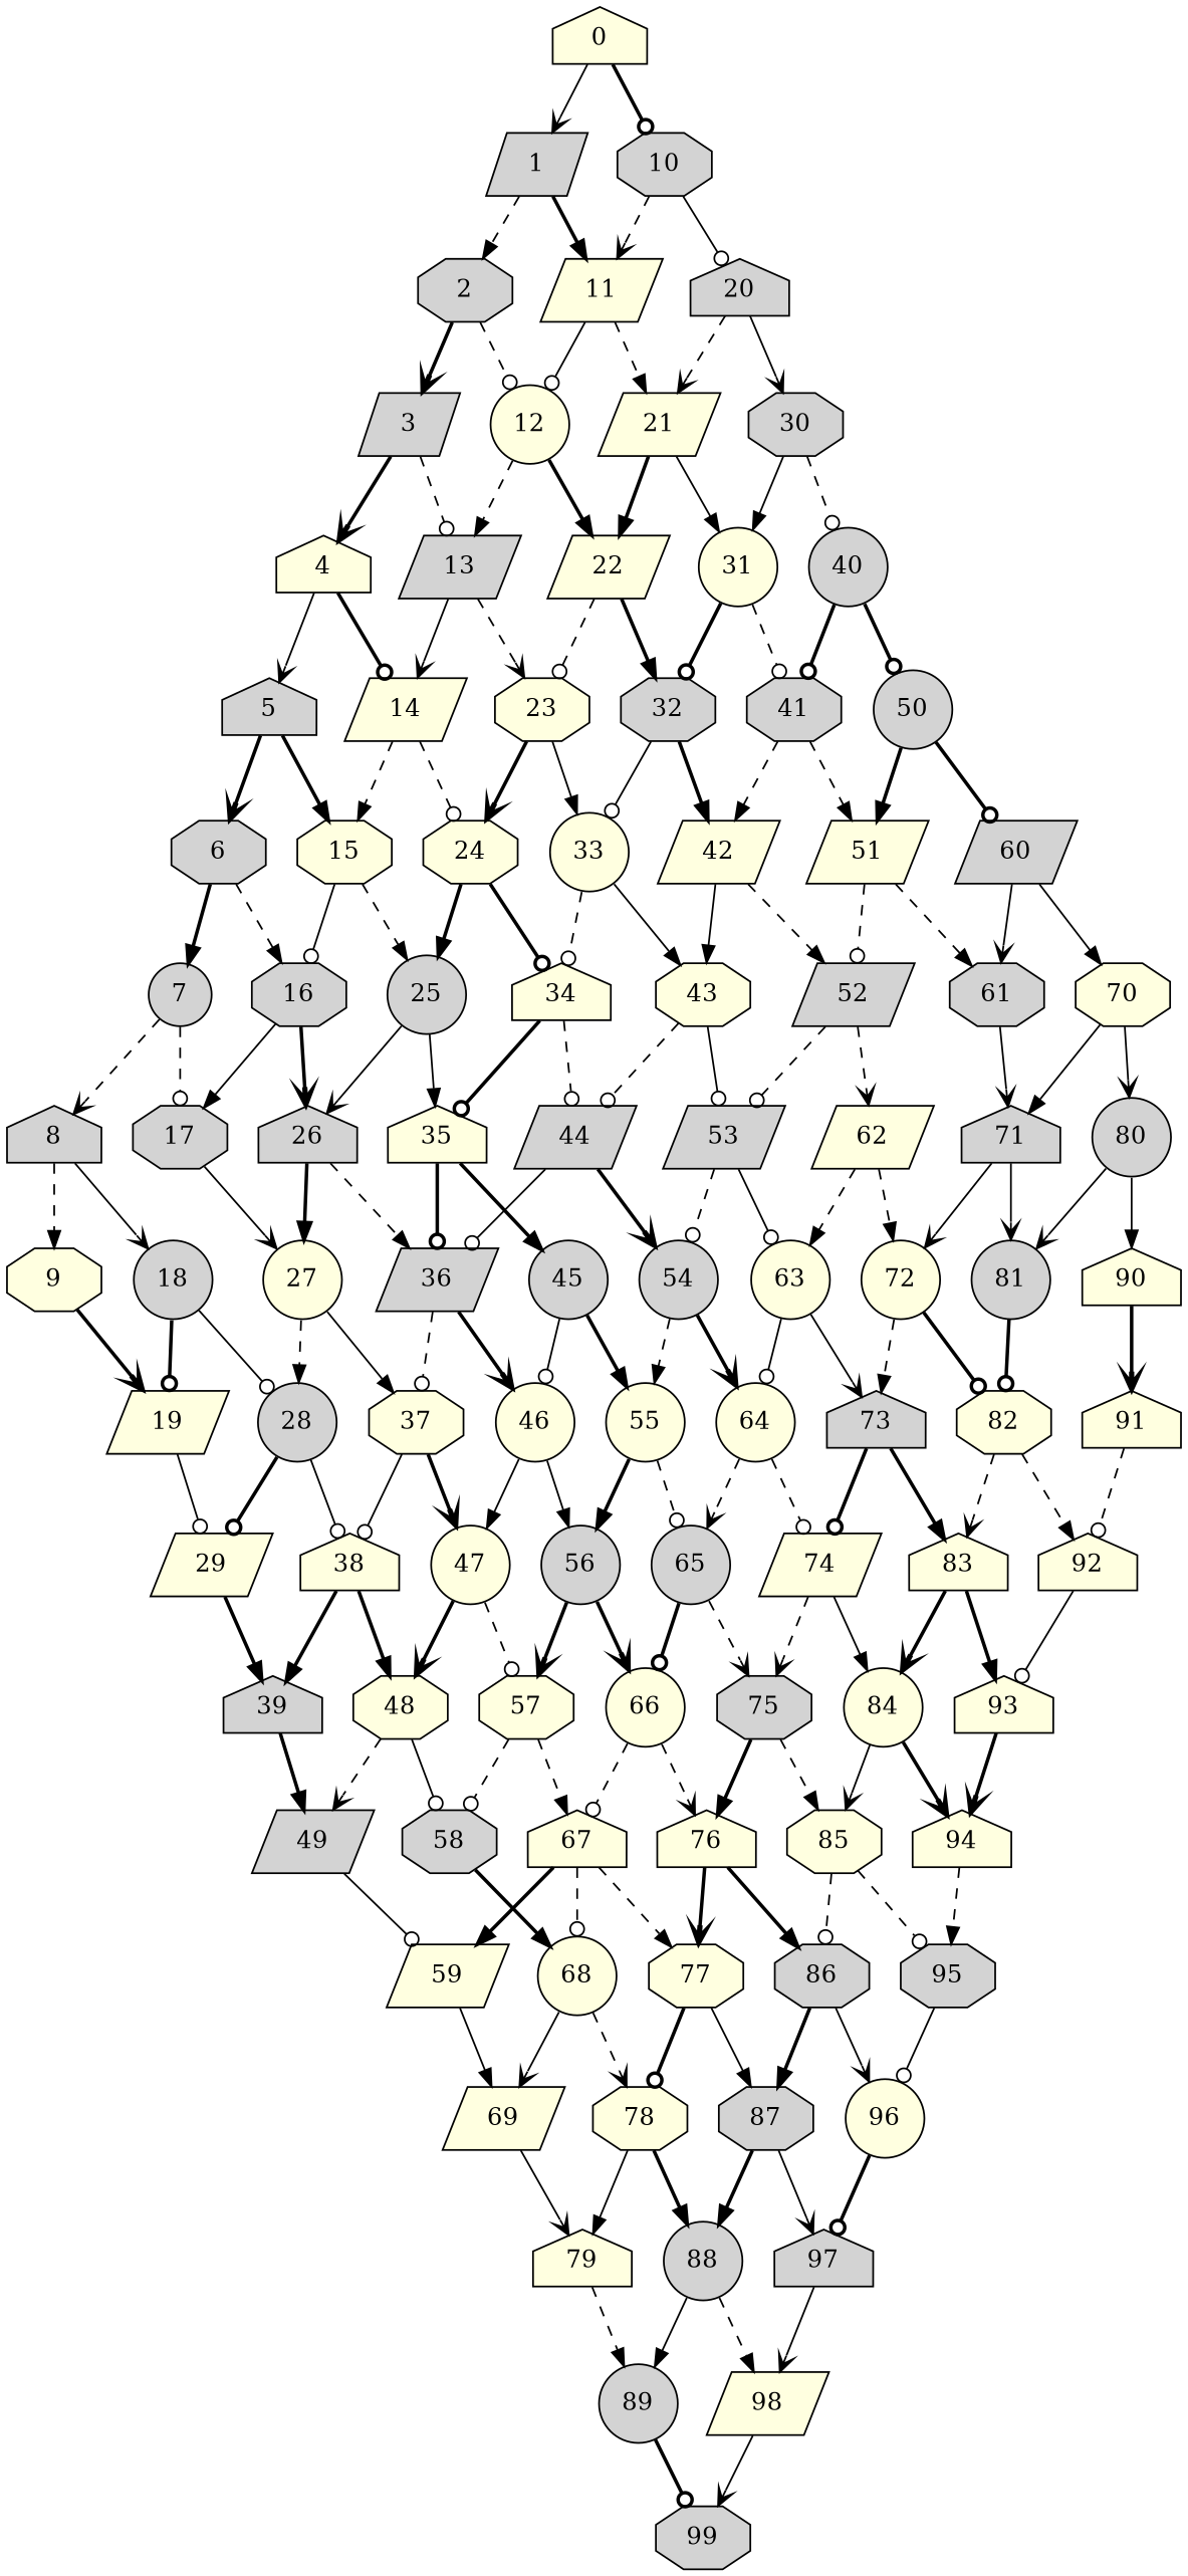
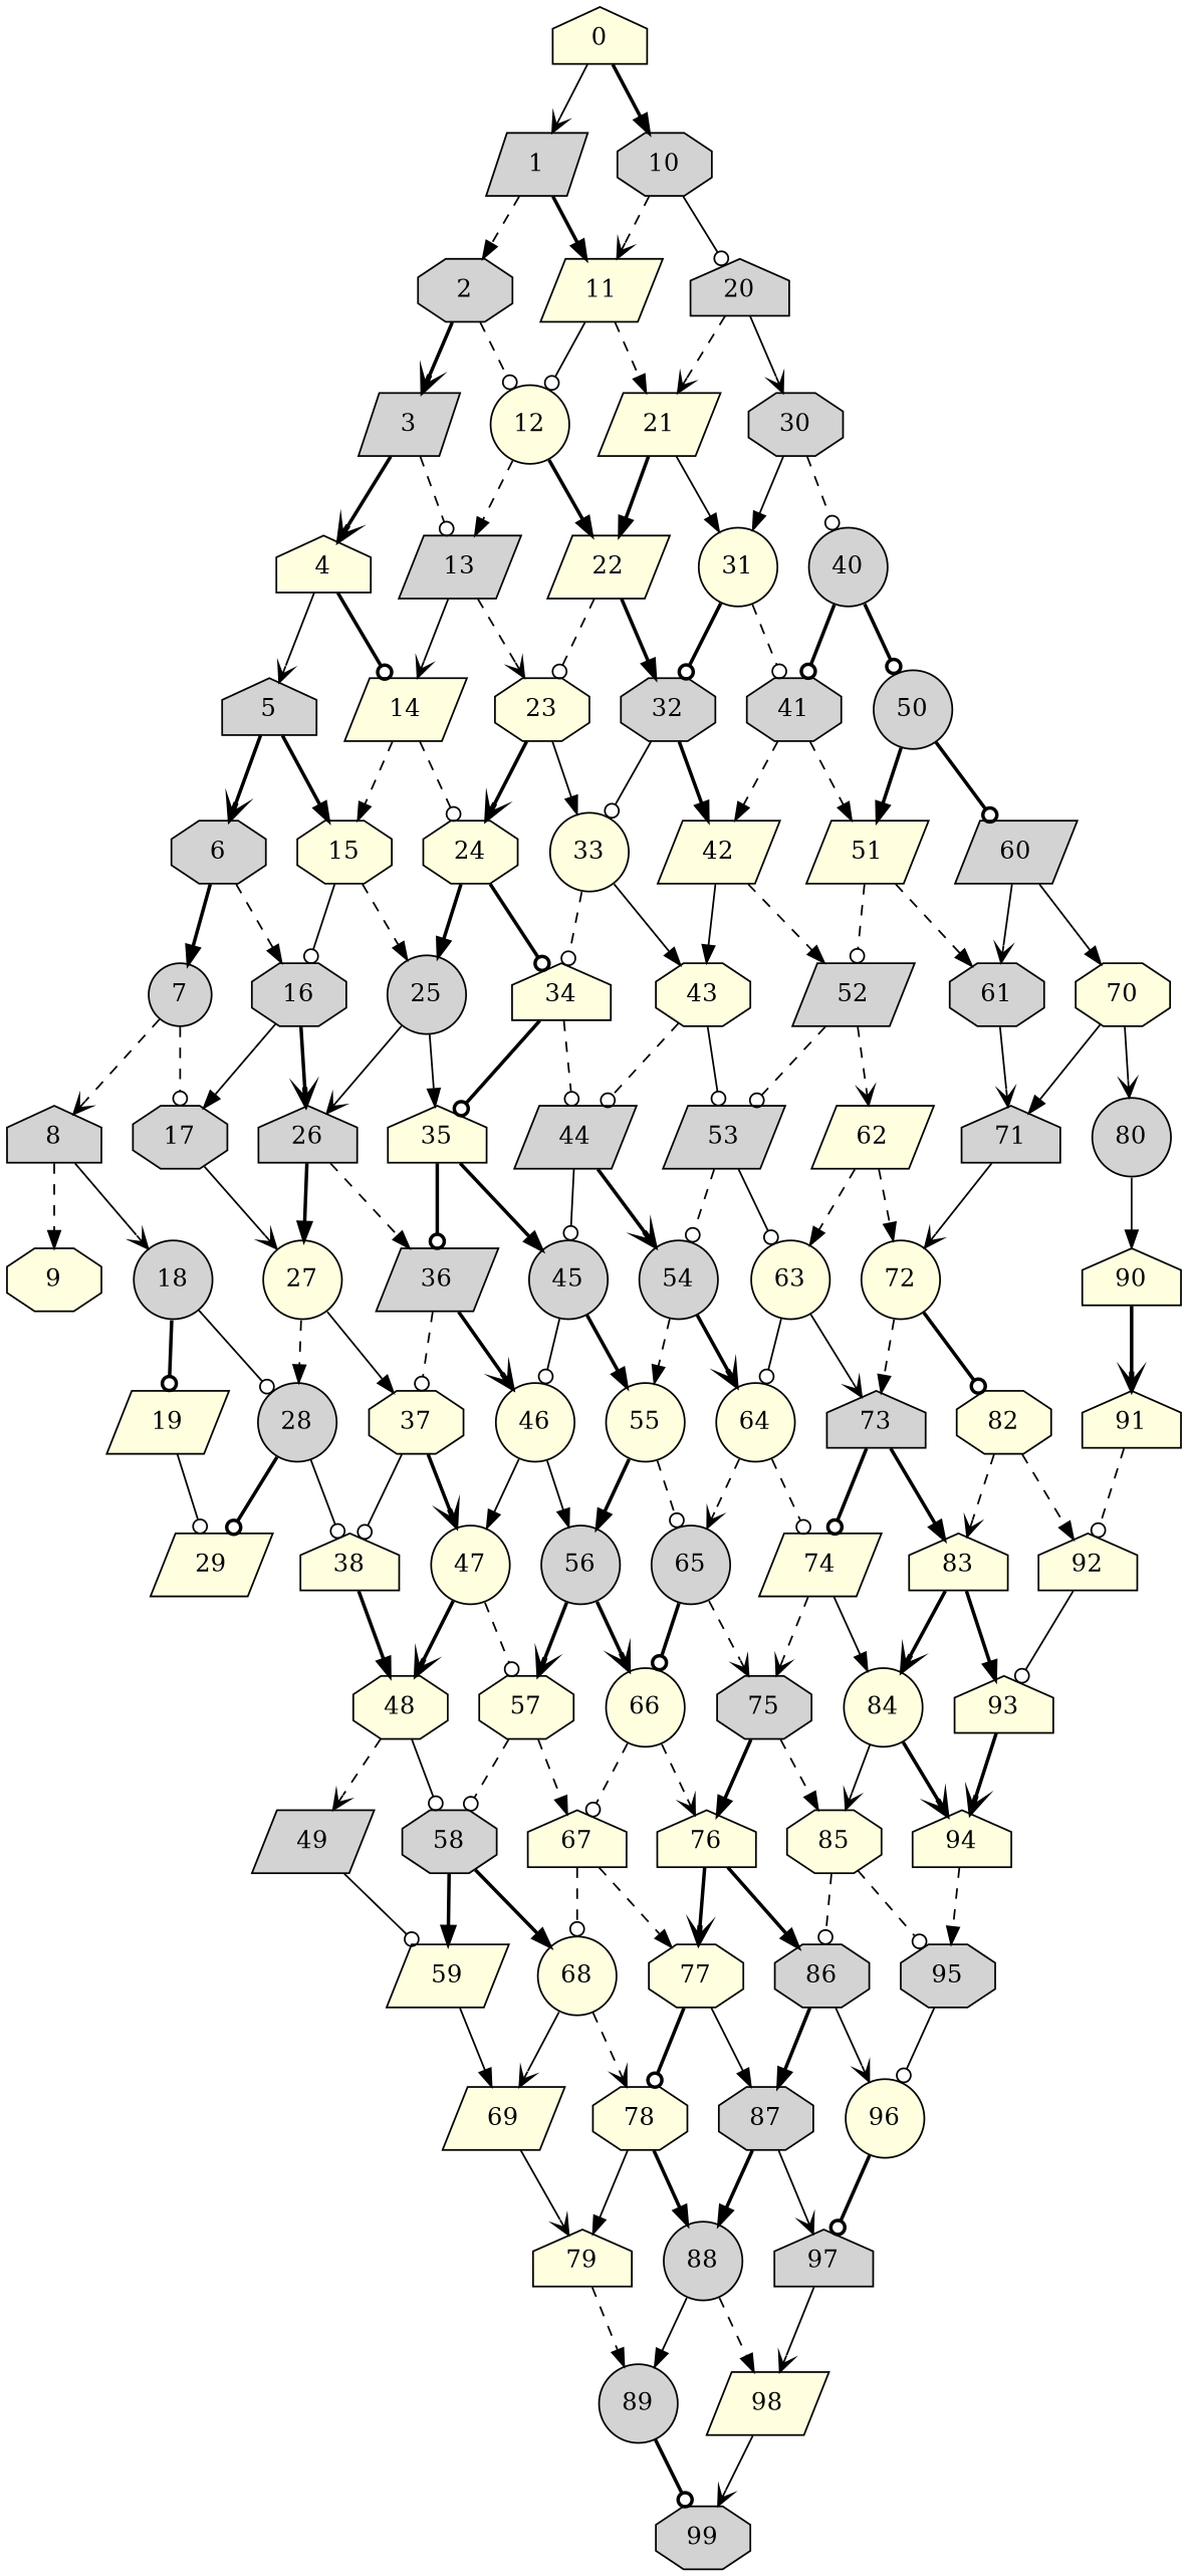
  digraph {
    node [fillcolor=lightyellow shape=octagon style=filled]
    edge [arrowhead=normal style=bold]
    n1 [label=0 shape=house]
    n2 [fillcolor=lightgrey label=1 shape=parallelogram]
    n3 [fillcolor=lightgrey label=10]
    n4 [fillcolor=lightgrey label=2]
    n5 [label=11 shape=parallelogram]
    n6 [fillcolor=lightgrey label=20 shape=house]
    n7 [fillcolor=lightgrey label=3 shape=parallelogram]
    n8 [label=12 shape=circle]
    n9 [label=21 shape=parallelogram]
    n10 [label=4 shape=house]
    n11 [fillcolor=lightgrey label=13 shape=parallelogram]
    n12 [label=22 shape=parallelogram]
    n13 [fillcolor=lightgrey label=5 shape=house]
    n14 [label=14 shape=parallelogram]
    n15 [label=23]
    n16 [fillcolor=lightgrey label=6]
    n17 [label=15]
    n18 [label=24]
    n19 [fillcolor=lightgrey label=7 shape=circle]
    n20 [fillcolor=lightgrey label=16]
    n21 [fillcolor=lightgrey label=25 shape=circle]
    n22 [fillcolor=lightgrey label=8 shape=house]
    n23 [fillcolor=lightgrey label=17]
    n24 [fillcolor=lightgrey label=26 shape=house]
    n25 [label=9]
    n26 [fillcolor=lightgrey label=18 shape=circle]
    n27 [label=27 shape=circle]
    n28 [label=19 shape=parallelogram]
    n29 [fillcolor=lightgrey label=28 shape=circle]
    n30 [label=29 shape=parallelogram]
    n31 [fillcolor=lightgrey label=30]
    n32 [label=31 shape=circle]
    n33 [fillcolor=lightgrey label=32]
    n34 [label=33 shape=circle]
    n35 [label=34 shape=house]
    n36 [label=35 shape=house]
    n37 [fillcolor=lightgrey label=36 shape=parallelogram]
    n38 [label=37]
    n39 [label=38 shape=house]
-   n40 [fillcolor=lightgrey label=39 shape=house]
    n41 [fillcolor=lightgrey label=40 shape=circle]
    n42 [fillcolor=lightgrey label=41]
    n43 [label=42 shape=parallelogram]
    n44 [label=43]
    n45 [fillcolor=lightgrey label=44 shape=parallelogram]
    n46 [fillcolor=lightgrey label=45 shape=circle]
    n47 [label=46 shape=circle]
    n48 [label=47 shape=circle]
    n49 [label=48]
    n50 [fillcolor=lightgrey label=49 shape=parallelogram]
    n51 [fillcolor=lightgrey label=50 shape=circle]
    n52 [label=51 shape=parallelogram]
    n53 [fillcolor=lightgrey label=52 shape=parallelogram]
    n54 [fillcolor=lightgrey label=53 shape=parallelogram]
    n55 [fillcolor=lightgrey label=54 shape=circle]
    n56 [label=55 shape=circle]
    n57 [fillcolor=lightgrey label=56 shape=circle]
    n58 [label=57]
    n59 [fillcolor=lightgrey label=58]
    n60 [label=59 shape=parallelogram]
    n61 [fillcolor=lightgrey label=60 shape=parallelogram]
    n62 [fillcolor=lightgrey label=61]
    n63 [label=62 shape=parallelogram]
    n64 [label=63 shape=circle]
    n65 [label=64 shape=circle]
    n66 [fillcolor=lightgrey label=65 shape=circle]
    n67 [label=66 shape=circle]
    n68 [label=67 shape=house]
    n69 [label=68 shape=circle]
    n70 [label=69 shape=parallelogram]
    n71 [label=70]
    n72 [fillcolor=lightgrey label=71 shape=house]
    n73 [label=72 shape=circle]
    n74 [fillcolor=lightgrey label=73 shape=house]
    n75 [label=74 shape=parallelogram]
    n76 [fillcolor=lightgrey label=75]
    n77 [label=76 shape=house]
    n78 [label=77]
    n79 [label=78]
    n80 [label=79 shape=house]
    n81 [fillcolor=lightgrey label=80 shape=circle]
-   n82 [fillcolor=lightgrey label=81 shape=circle]
    n83 [label=82]
    n84 [label=83 shape=house]
    n85 [label=84 shape=circle]
    n86 [label=85]
    n87 [fillcolor=lightgrey label=86]
    n88 [fillcolor=lightgrey label=87]
    n89 [fillcolor=lightgrey label=88 shape=circle]
    n90 [fillcolor=lightgrey label=89 shape=circle]
    n91 [label=90 shape=house]
    n92 [label=92 shape=house]
    n93 [label=93 shape=house]
    n94 [label=94 shape=house]
    n95 [fillcolor=lightgrey label=95]
    n96 [label=96 shape=circle]
    n97 [fillcolor=lightgrey label=97 shape=house]
    n98 [label=98 shape=parallelogram]
    n99 [fillcolor=lightgrey label=99]
    n100 [label=91 shape=house]
    n1 -> n2 [arrowhead=vee style=solid]
-   n1 -> n3 [arrowhead=odot]
+   n1 -> n3
    n2 -> n4 [style=dashed]
    n2 -> n5
    n3 -> n5 [arrowhead=vee style=dashed]
    n3 -> n6 [arrowhead=odot style=solid]
    n4 -> n7 [arrowhead=vee]
    n4 -> n8 [arrowhead=odot style=dashed]
    n5 -> n8 [arrowhead=odot style=solid]
    n5 -> n9 [style=dashed]
    n6 -> n9 [arrowhead=vee style=dashed]
    n6 -> n31 [arrowhead=vee style=solid]
    n7 -> n10 [arrowhead=vee]
    n7 -> n11 [arrowhead=odot style=dashed]
    n8 -> n11 [style=dashed]
    n8 -> n12
    n9 -> n12
    n9 -> n32 [style=solid]
    n10 -> n13 [arrowhead=vee style=solid]
    n10 -> n14 [arrowhead=odot]
    n11 -> n14 [arrowhead=vee style=solid]
    n11 -> n15 [arrowhead=vee style=dashed]
    n12 -> n15 [arrowhead=odot style=dashed]
    n12 -> n33
    n13 -> n16 [arrowhead=vee]
    n13 -> n17
    n14 -> n17 [style=dashed]
    n14 -> n18 [arrowhead=odot style=dashed]
    n15 -> n18 [arrowhead=vee]
    n15 -> n34 [style=solid]
    n16 -> n19
    n16 -> n20 [style=dashed]
    n17 -> n20 [arrowhead=odot style=solid]
    n17 -> n21 [style=dashed]
    n18 -> n21
    n18 -> n35 [arrowhead=odot]
    n19 -> n22 [arrowhead=vee style=dashed]
    n19 -> n23 [arrowhead=odot style=dashed]
    n20 -> n23 [style=solid]
    n20 -> n24 [arrowhead=vee]
    n21 -> n24 [arrowhead=vee style=solid]
    n21 -> n36 [style=solid]
    n22 -> n25 [style=dashed]
    n22 -> n26 [arrowhead=vee style=solid]
    n23 -> n27 [arrowhead=vee style=solid]
    n24 -> n27
    n24 -> n37 [style=dashed]
-   n25 -> n28 [arrowhead=vee]
    n26 -> n28 [arrowhead=odot]
    n26 -> n29 [arrowhead=odot style=solid]
    n27 -> n29 [style=dashed]
    n27 -> n38 [style=solid]
    n28 -> n30 [arrowhead=odot style=solid]
    n29 -> n30 [arrowhead=odot]
    n29 -> n39 [arrowhead=odot style=solid]
-   n30 -> n40
    n31 -> n32 [style=solid]
    n31 -> n41 [arrowhead=odot style=dashed]
    n32 -> n33 [arrowhead=odot]
    n32 -> n42 [arrowhead=odot style=dashed]
    n33 -> n34 [arrowhead=odot style=solid]
    n33 -> n43
    n34 -> n35 [arrowhead=odot style=dashed]
    n34 -> n44 [style=solid]
    n35 -> n36 [arrowhead=odot]
    n35 -> n45 [arrowhead=odot style=dashed]
    n36 -> n37 [arrowhead=odot]
    n36 -> n46
    n37 -> n38 [arrowhead=odot style=dashed]
    n37 -> n47 [arrowhead=vee]
    n38 -> n39 [arrowhead=odot style=solid]
    n38 -> n48 [arrowhead=vee]
-   n39 -> n40
    n39 -> n49
-   n40 -> n50
    n41 -> n42 [arrowhead=odot]
    n41 -> n51 [arrowhead=odot]
    n42 -> n43 [style=dashed]
    n42 -> n52 [style=dashed]
    n43 -> n44 [style=solid]
    n43 -> n53 [style=dashed]
    n44 -> n45 [arrowhead=odot style=dashed]
    n44 -> n54 [arrowhead=odot style=solid]
-   n45 -> n37 [arrowhead=odot style=solid]
+   n45 -> n46 [arrowhead=odot style=solid]
    n45 -> n55 [arrowhead=vee]
    n46 -> n47 [arrowhead=odot style=solid]
    n46 -> n56
    n47 -> n48 [style=solid]
    n47 -> n57 [style=solid]
    n48 -> n49 [arrowhead=vee]
    n48 -> n58 [arrowhead=odot style=dashed]
    n49 -> n50 [arrowhead=vee style=dashed]
    n49 -> n59 [arrowhead=odot style=solid]
    n50 -> n60 [arrowhead=odot style=solid]
    n51 -> n52
    n51 -> n61 [arrowhead=odot]
    n52 -> n53 [arrowhead=odot style=dashed]
    n52 -> n62 [style=dashed]
    n53 -> n54 [arrowhead=odot style=dashed]
    n53 -> n63 [arrowhead=vee style=dashed]
    n54 -> n55 [arrowhead=odot style=dashed]
    n54 -> n64 [arrowhead=odot style=solid]
    n55 -> n56 [style=dashed]
    n55 -> n65 [arrowhead=vee]
    n56 -> n57
    n56 -> n66 [arrowhead=odot style=dashed]
    n57 -> n58 [arrowhead=vee]
    n57 -> n67 [arrowhead=vee]
    n58 -> n59 [arrowhead=odot style=dashed]
    n58 -> n68 [style=dashed]
-   n68 -> n60
+   n59 -> n60
    n59 -> n69
    n60 -> n70 [style=solid]
    n61 -> n62 [arrowhead=vee style=solid]
    n61 -> n71 [style=solid]
    n62 -> n72 [arrowhead=vee style=solid]
    n63 -> n64 [style=dashed]
    n63 -> n73 [style=dashed]
    n64 -> n65 [arrowhead=odot style=solid]
    n64 -> n74 [arrowhead=vee style=solid]
    n65 -> n66 [arrowhead=vee style=dashed]
    n65 -> n75 [arrowhead=odot style=dashed]
    n66 -> n67 [arrowhead=odot]
    n66 -> n76 [arrowhead=vee style=dashed]
    n67 -> n68 [arrowhead=odot style=dashed]
    n67 -> n77 [arrowhead=vee style=dashed]
    n68 -> n69 [arrowhead=odot style=dashed]
    n68 -> n78 [style=dashed]
    n69 -> n70 [arrowhead=vee style=solid]
    n69 -> n79 [arrowhead=vee style=dashed]
    n70 -> n80 [arrowhead=vee style=solid]
    n71 -> n72 [style=solid]
    n71 -> n81 [arrowhead=vee style=solid]
    n72 -> n73 [arrowhead=vee style=solid]
-   n72 -> n82 [arrowhead=vee style=solid]
    n73 -> n74 [style=dashed]
    n73 -> n83 [arrowhead=odot]
    n74 -> n75 [arrowhead=odot]
    n74 -> n84
    n75 -> n76 [arrowhead=vee style=dashed]
    n75 -> n85 [style=solid]
    n76 -> n77
    n76 -> n86 [style=dashed]
    n77 -> n78 [arrowhead=vee]
    n77 -> n87
    n78 -> n79 [arrowhead=odot]
    n78 -> n88 [style=solid]
    n79 -> n80 [style=solid]
    n79 -> n89
    n80 -> n90 [style=dashed]
-   n81 -> n82 [arrowhead=vee style=solid]
    n81 -> n91 [style=solid]
-   n82 -> n83 [arrowhead=odot]
    n83 -> n84 [arrowhead=vee style=dashed]
    n83 -> n92 [style=dashed]
    n84 -> n85 [arrowhead=vee]
    n84 -> n93
    n85 -> n86 [arrowhead=vee style=solid]
    n85 -> n94 [arrowhead=vee]
    n86 -> n87 [arrowhead=odot style=dashed]
    n86 -> n95 [arrowhead=odot style=dashed]
    n87 -> n88
    n87 -> n96 [arrowhead=vee style=solid]
    n88 -> n89
    n88 -> n97 [arrowhead=vee style=solid]
    n89 -> n90 [style=solid]
    n89 -> n98 [style=dashed]
    n90 -> n99 [arrowhead=odot]
    n91 -> n100 [arrowhead=vee]
    n92 -> n93 [arrowhead=odot style=solid]
    n93 -> n94 [arrowhead=vee]
    n94 -> n95 [style=dashed]
    n95 -> n96 [arrowhead=odot style=solid]
    n96 -> n97 [arrowhead=odot]
    n97 -> n98 [arrowhead=vee style=solid]
    n98 -> n99 [arrowhead=vee style=solid]
    n100 -> n92 [arrowhead=odot style=dashed]
  }
